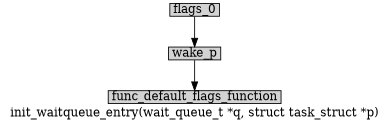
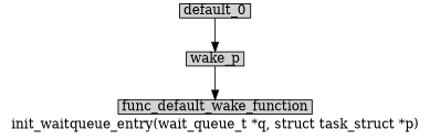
  digraph {
    label="init_waitqueue_entry(wait_queue_t *q, struct task_struct *p)"
    node [margin="0.05,0.005" shape=box style=filled]
-   flags_0 [height=0.1 width=0.1]
+   flags_0 [height=0.1 width=0.1 label=default_0]
    n2 [height=0.1 label=wake_p width=0.1]
-   func_default_wake_function [height=0.1 width=0.1 label=func_default_flags_function]
+   func_default_wake_function [height=0.1 width=0.1]
    flags_0 -> n2
    n2 -> func_default_wake_function
  }
